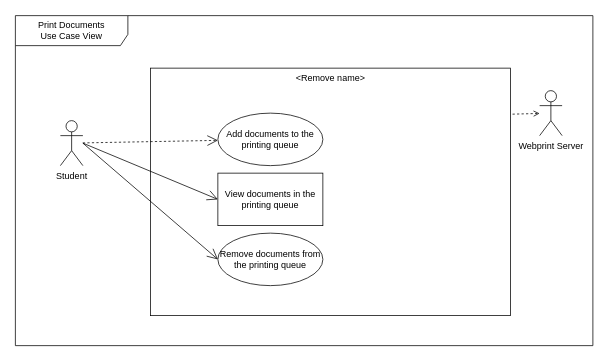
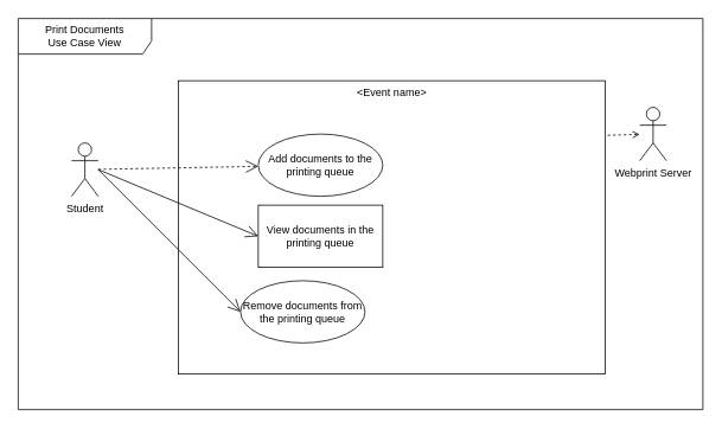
  <mxCell id="0" />
  <mxCell id="1" parent="0" />
  <mxCell id="2" value="Print Documents&lt;br&gt;Use Case View" style="shape=umlFrame;whiteSpace=wrap;html=1;width=150;height=40;" parent="1" vertex="1"><mxGeometry x="20" y="20" width="770" height="440" as="geometry" /></mxCell>
- <mxCell id="3" value="&amp;lt;Remove name&amp;gt;" style="html=1;verticalAlign=top;" parent="1" vertex="1"><mxGeometry x="200" y="90" width="480" height="330" as="geometry" /></mxCell>
+ <mxCell id="3" value="&amp;lt;Event name&amp;gt;" style="html=1;verticalAlign=top;" parent="1" vertex="1"><mxGeometry x="200" y="90" width="480" height="330" as="geometry" /></mxCell>
  <mxCell id="4" value="&lt;div&gt;Student&lt;/div&gt;" style="shape=umlActor;verticalLabelPosition=bottom;verticalAlign=top;html=1;outlineConnect=0;fillColor=rgb(255, 255, 255);strokeColor=rgb(0, 0, 0);fontColor=rgb(0, 0, 0);" parent="1" vertex="1"><mxGeometry x="80" y="160" width="30" height="60" as="geometry" /></mxCell>
  <mxCell id="5" value="Add documents to the printing queue" style="ellipse;whiteSpace=wrap;html=1;" parent="1" vertex="1"><mxGeometry x="290" y="150" width="140" height="70" as="geometry" /></mxCell>
- <mxCell id="6" value="Remove documents from the printing queue" style="ellipse;whiteSpace=wrap;html=1;" parent="1" vertex="1"><mxGeometry x="290" y="310" width="140" height="70" as="geometry" /></mxCell>
+ <mxCell id="6" value="Remove documents from the printing queue" style="ellipse;whiteSpace=wrap;html=1;" parent="1" vertex="1"><mxGeometry x="270" y="315" width="140" height="70" as="geometry" /></mxCell>
  <mxCell id="7" value="" style="endArrow=open;endFill=1;endSize=12;html=1;rounded=0;dashed=1;" parent="1" source="4" target="5" edge="1"><mxGeometry width="160" relative="1" as="geometry"><mxPoint x="200" y="400" as="sourcePoint" /><mxPoint x="360" y="400" as="targetPoint" /></mxGeometry></mxCell>
  <mxCell id="8" value="" style="endArrow=open;endFill=1;endSize=12;html=1;rounded=0;entryX=0;entryY=0.5;entryDx=0;entryDy=0;" parent="1" target="6" edge="1"><mxGeometry width="160" relative="1" as="geometry"><mxPoint x="110" y="190" as="sourcePoint" /><mxPoint x="211.214" y="181.489" as="targetPoint" /></mxGeometry></mxCell>
  <mxCell id="9" value="Webprint Server" style="shape=umlActor;verticalLabelPosition=bottom;verticalAlign=top;html=1;outlineConnect=0;fillColor=rgb(255, 255, 255);strokeColor=rgb(0, 0, 0);fontColor=rgb(0, 0, 0);" vertex="1" parent="1"><mxGeometry x="719" y="120" width="30" height="60" as="geometry" /></mxCell>
  <mxCell id="10" value="" style="rounded=0;orthogonalLoop=1;jettySize=auto;html=1;dashed=1;startArrow=none;startFill=0;endArrow=open;endFill=0;exitX=1.006;exitY=0.186;exitDx=0;exitDy=0;exitPerimeter=0;" edge="1" parent="1" source="3" target="9"><mxGeometry relative="1" as="geometry"><mxPoint x="350" y="265" as="sourcePoint" /><mxPoint x="860" y="210" as="targetPoint" /></mxGeometry></mxCell>
  <mxCell id="11" value="View documents in the printing queue" style="whiteSpace=wrap;html=1;rounded=0;" vertex="1" parent="1"><mxGeometry x="290" y="230" width="140" height="70" as="geometry" /></mxCell>
  <mxCell id="12" value="" style="endArrow=open;endFill=1;endSize=12;html=1;rounded=0;entryX=0;entryY=0.5;entryDx=0;entryDy=0;" edge="1" parent="1" target="11"><mxGeometry width="160" relative="1" as="geometry"><mxPoint x="110" y="190" as="sourcePoint" /><mxPoint x="300" y="363" as="targetPoint" /></mxGeometry></mxCell>
